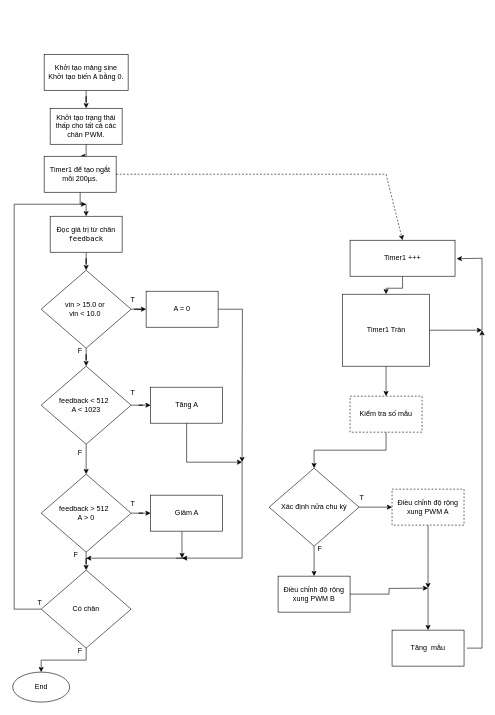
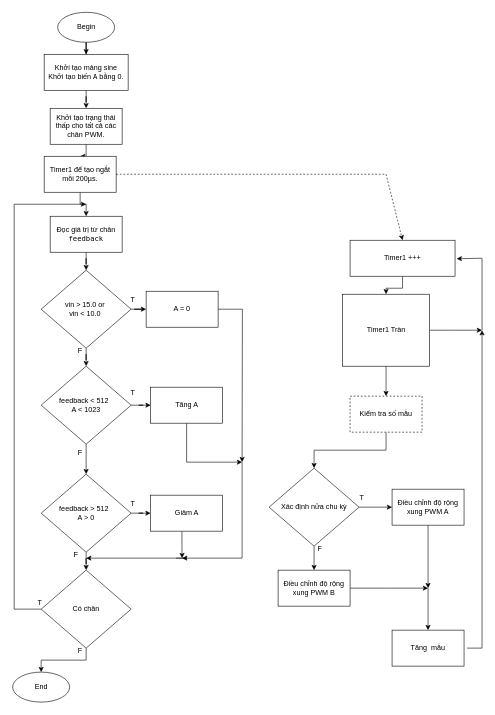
  <mxCell id="0" />
  <mxCell id="1" parent="0" />
+ <mxCell id="2" value="" style="edgeStyle=orthogonalEdgeStyle;rounded=0;orthogonalLoop=1;jettySize=auto;html=1;" parent="1" source="3" target="6" edge="1"><mxGeometry relative="1" as="geometry" /></mxCell>
+ <mxCell id="3" value="Begin" style="ellipse;whiteSpace=wrap;html=1;" parent="1" vertex="1"><mxGeometry x="95.5" y="20" width="95" height="50" as="geometry" /></mxCell>
  <mxCell id="4" value="End" style="ellipse;whiteSpace=wrap;html=1;" parent="1" vertex="1"><mxGeometry x="20.5" y="1120" width="95" height="50" as="geometry" /></mxCell>
  <mxCell id="5" value="" style="edgeStyle=orthogonalEdgeStyle;rounded=0;orthogonalLoop=1;jettySize=auto;html=1;" parent="1" source="6" target="8" edge="1"><mxGeometry relative="1" as="geometry" /></mxCell>
  <mxCell id="6" value="Khởi tạo mảng sine&lt;div&gt;&lt;span style=&quot;background-color: initial;&quot;&gt;Khởi tạo biến &lt;/span&gt;&lt;code style=&quot;background-color: initial;&quot; class=&quot;&quot;&gt;A&lt;/code&gt;&lt;span style=&quot;background-color: initial;&quot;&gt; bằng 0.&lt;/span&gt;&lt;/div&gt;" style="rounded=0;whiteSpace=wrap;html=1;" parent="1" vertex="1"><mxGeometry x="73" y="90" width="140" height="60" as="geometry" /></mxCell>
  <mxCell id="7" value="" style="edgeStyle=orthogonalEdgeStyle;rounded=0;orthogonalLoop=1;jettySize=auto;html=1;" parent="1" source="8" target="10" edge="1"><mxGeometry relative="1" as="geometry" /></mxCell>
  <mxCell id="8" value="Khởi tạo trạng thái thấp cho tất cả các chân PWM." style="rounded=0;whiteSpace=wrap;html=1;" parent="1" vertex="1"><mxGeometry x="83" y="180" width="120" height="60" as="geometry" /></mxCell>
  <mxCell id="9" value="" style="edgeStyle=orthogonalEdgeStyle;rounded=0;orthogonalLoop=1;jettySize=auto;html=1;" parent="1" source="10" target="12" edge="1"><mxGeometry relative="1" as="geometry" /></mxCell>
  <mxCell id="10" value="Timer1 để tạo ngắt mỗi 200µs." style="rounded=0;whiteSpace=wrap;html=1;" parent="1" vertex="1"><mxGeometry x="73" y="260" width="120" height="60" as="geometry" /></mxCell>
  <mxCell id="11" value="" style="edgeStyle=orthogonalEdgeStyle;rounded=0;orthogonalLoop=1;jettySize=auto;html=1;" parent="1" source="12" target="56" edge="1"><mxGeometry relative="1" as="geometry" /></mxCell>
  <mxCell id="12" value="Đọc giá trị từ chân &lt;code class=&quot;&quot;&gt;feedback&lt;/code&gt;" style="rounded=0;whiteSpace=wrap;html=1;" parent="1" vertex="1"><mxGeometry x="83" y="360" width="120" height="60" as="geometry" /></mxCell>
  <mxCell id="13" value="" style="edgeStyle=orthogonalEdgeStyle;rounded=0;orthogonalLoop=1;jettySize=auto;html=1;" parent="1" source="15" target="17" edge="1"><mxGeometry relative="1" as="geometry" /></mxCell>
  <mxCell id="14" value="" style="edgeStyle=orthogonalEdgeStyle;rounded=0;orthogonalLoop=1;jettySize=auto;html=1;" parent="1" source="15" target="20" edge="1"><mxGeometry relative="1" as="geometry" /></mxCell>
  <mxCell id="15" value="feedback &amp;lt; 512&amp;nbsp;&amp;nbsp;&lt;div&gt;A &amp;lt; 1023&lt;/div&gt;" style="rhombus;whiteSpace=wrap;html=1;" parent="1" vertex="1"><mxGeometry x="68" y="610" width="150" height="130" as="geometry" /></mxCell>
  <mxCell id="16" style="edgeStyle=orthogonalEdgeStyle;rounded=0;orthogonalLoop=1;jettySize=auto;html=1;exitX=0.5;exitY=1;exitDx=0;exitDy=0;" parent="1" source="17" edge="1"><mxGeometry relative="1" as="geometry"><mxPoint x="403" y="770" as="targetPoint" /><Array as="points"><mxPoint x="311" y="770" /><mxPoint x="311" y="820" /></Array></mxGeometry></mxCell>
  <mxCell id="17" value="Tăng A" style="rounded=0;whiteSpace=wrap;html=1;" parent="1" vertex="1"><mxGeometry x="250.5" y="645" width="120" height="60" as="geometry" /></mxCell>
  <mxCell id="18" value="" style="edgeStyle=orthogonalEdgeStyle;rounded=0;orthogonalLoop=1;jettySize=auto;html=1;" parent="1" source="20" target="22" edge="1"><mxGeometry relative="1" as="geometry" /></mxCell>
  <mxCell id="19" value="" style="edgeStyle=orthogonalEdgeStyle;rounded=0;orthogonalLoop=1;jettySize=auto;html=1;" parent="1" source="20" target="28" edge="1"><mxGeometry relative="1" as="geometry" /></mxCell>
  <mxCell id="20" value="feedback &amp;gt; 512&amp;nbsp;&amp;nbsp;&lt;div&gt;A &amp;gt; 0&lt;/div&gt;" style="rhombus;whiteSpace=wrap;html=1;" parent="1" vertex="1"><mxGeometry x="68" y="790" width="150" height="130" as="geometry" /></mxCell>
  <mxCell id="21" style="edgeStyle=orthogonalEdgeStyle;rounded=0;orthogonalLoop=1;jettySize=auto;html=1;exitX=0.435;exitY=1.005;exitDx=0;exitDy=0;exitPerimeter=0;" parent="1" source="22" edge="1"><mxGeometry relative="1" as="geometry"><mxPoint x="303" y="930" as="targetPoint" /></mxGeometry></mxCell>
  <mxCell id="22" value="Giảm A" style="rounded=0;whiteSpace=wrap;html=1;" parent="1" vertex="1"><mxGeometry x="250.5" y="825" width="120" height="60" as="geometry" /></mxCell>
  <mxCell id="23" value="T" style="text;html=1;align=center;verticalAlign=middle;whiteSpace=wrap;rounded=0;" parent="1" vertex="1"><mxGeometry x="190.5" y="640" width="60" height="30" as="geometry" /></mxCell>
  <mxCell id="24" value="T" style="text;html=1;align=center;verticalAlign=middle;whiteSpace=wrap;rounded=0;" parent="1" vertex="1"><mxGeometry x="190.5" y="825" width="60" height="30" as="geometry" /></mxCell>
  <mxCell id="25" value="F" style="text;html=1;align=center;verticalAlign=middle;whiteSpace=wrap;rounded=0;" parent="1" vertex="1"><mxGeometry x="95.5" y="910" width="60" height="30" as="geometry" /></mxCell>
  <mxCell id="26" value="" style="edgeStyle=orthogonalEdgeStyle;rounded=0;orthogonalLoop=1;jettySize=auto;html=1;entryX=0.5;entryY=0;entryDx=0;entryDy=0;" parent="1" source="28" edge="1" target="4"><mxGeometry relative="1" as="geometry"><mxPoint x="143" y="1110" as="targetPoint" /></mxGeometry></mxCell>
  <mxCell id="27" style="edgeStyle=orthogonalEdgeStyle;rounded=0;orthogonalLoop=1;jettySize=auto;html=1;exitX=0;exitY=0.5;exitDx=0;exitDy=0;" parent="1" source="28" edge="1"><mxGeometry relative="1" as="geometry"><mxPoint x="143" y="340" as="targetPoint" /><Array as="points"><mxPoint x="23" y="1015" /><mxPoint x="23" y="340" /></Array></mxGeometry></mxCell>
  <mxCell id="28" value="Có chân" style="rhombus;whiteSpace=wrap;html=1;" parent="1" vertex="1"><mxGeometry x="68" y="950" width="150" height="130" as="geometry" /></mxCell>
  <mxCell id="29" value="T" style="text;html=1;align=center;verticalAlign=middle;whiteSpace=wrap;rounded=0;" parent="1" vertex="1"><mxGeometry x="35.5" y="990" width="60" height="30" as="geometry" /></mxCell>
  <mxCell id="30" value="F" style="text;html=1;align=center;verticalAlign=middle;whiteSpace=wrap;rounded=0;" parent="1" vertex="1"><mxGeometry x="103" y="1070" width="60" height="30" as="geometry" /></mxCell>
  <mxCell id="31" style="edgeStyle=orthogonalEdgeStyle;rounded=0;orthogonalLoop=1;jettySize=auto;html=1;" parent="1" edge="1"><mxGeometry relative="1" as="geometry"><mxPoint x="143" y="930" as="targetPoint" /><mxPoint x="293" y="930" as="sourcePoint" /><Array as="points"><mxPoint x="311" y="930" /></Array></mxGeometry></mxCell>
  <mxCell id="32" value="" style="endArrow=classic;html=1;rounded=0;dashed=1;exitX=1;exitY=0.5;exitDx=0;exitDy=0;entryX=0.5;entryY=0;entryDx=0;entryDy=0;" parent="1" source="10" edge="1" target="34"><mxGeometry width="50" height="50" relative="1" as="geometry"><mxPoint x="523" y="330" as="sourcePoint" /><mxPoint x="523" y="400" as="targetPoint" /><Array as="points"><mxPoint x="643" y="290" /></Array></mxGeometry></mxCell>
  <mxCell id="33" value="" style="edgeStyle=orthogonalEdgeStyle;rounded=0;orthogonalLoop=1;jettySize=auto;html=1;" parent="1" source="34" target="37" edge="1"><mxGeometry relative="1" as="geometry" /></mxCell>
  <mxCell id="34" value="Timer1 +++" style="rounded=0;whiteSpace=wrap;html=1;" parent="1" vertex="1"><mxGeometry x="583" y="400" width="175" height="60" as="geometry" /></mxCell>
  <mxCell id="35" value="" style="edgeStyle=orthogonalEdgeStyle;rounded=0;orthogonalLoop=1;jettySize=auto;html=1;" parent="1" source="37" target="39" edge="1"><mxGeometry relative="1" as="geometry" /></mxCell>
  <mxCell id="36" style="edgeStyle=orthogonalEdgeStyle;rounded=0;orthogonalLoop=1;jettySize=auto;html=1;" parent="1" source="37" edge="1"><mxGeometry relative="1" as="geometry"><mxPoint x="803" y="550" as="targetPoint" /></mxGeometry></mxCell>
  <mxCell id="37" value="Timer1 Tràn" style="whiteSpace=wrap;html=1;rounded=0;" parent="1" vertex="1"><mxGeometry x="570.5" y="490" width="145" height="120" as="geometry" /></mxCell>
  <mxCell id="38" value="" style="edgeStyle=orthogonalEdgeStyle;rounded=0;orthogonalLoop=1;jettySize=auto;html=1;" parent="1" source="39" target="42" edge="1"><mxGeometry relative="1" as="geometry" /></mxCell>
  <mxCell id="39" value="Kiểm tra số mẫu" style="whiteSpace=wrap;html=1;dashed=1;" parent="1" vertex="1"><mxGeometry x="583" y="660" width="120" height="60" as="geometry" /></mxCell>
  <mxCell id="40" value="" style="edgeStyle=orthogonalEdgeStyle;rounded=0;orthogonalLoop=1;jettySize=auto;html=1;" parent="1" source="42" target="44" edge="1"><mxGeometry relative="1" as="geometry" /></mxCell>
  <mxCell id="41" value="" style="edgeStyle=orthogonalEdgeStyle;rounded=0;orthogonalLoop=1;jettySize=auto;html=1;" parent="1" source="42" target="46" edge="1"><mxGeometry relative="1" as="geometry" /></mxCell>
  <mxCell id="42" value="Xác định nửa chu kỳ" style="rhombus;whiteSpace=wrap;html=1;" parent="1" vertex="1"><mxGeometry x="448" y="780" width="150" height="130" as="geometry" /></mxCell>
  <mxCell id="43" style="edgeStyle=orthogonalEdgeStyle;rounded=0;orthogonalLoop=1;jettySize=auto;html=1;" parent="1" source="44" edge="1"><mxGeometry relative="1" as="geometry"><mxPoint x="713" y="980" as="targetPoint" /></mxGeometry></mxCell>
- <mxCell id="44" value="Điều chỉnh độ rộng xung PWM B" style="rounded=0;whiteSpace=wrap;html=1;" parent="1" vertex="1"><mxGeometry x="463" y="960" width="120" height="60" as="geometry" /></mxCell>
+ <mxCell id="44" value="Điều chỉnh độ rộng xung PWM B" style="rounded=0;whiteSpace=wrap;html=1;" parent="1" vertex="1"><mxGeometry x="463" y="950" width="120" height="60" as="geometry" /></mxCell>
  <mxCell id="45" style="edgeStyle=orthogonalEdgeStyle;rounded=0;orthogonalLoop=1;jettySize=auto;html=1;" parent="1" source="46" edge="1"><mxGeometry relative="1" as="geometry"><mxPoint x="713" y="980" as="targetPoint" /></mxGeometry></mxCell>
- <mxCell id="46" value="Điều chỉnh độ rộng xung PWM A" style="rounded=0;whiteSpace=wrap;html=1;dashed=1;" parent="1" vertex="1"><mxGeometry x="653" y="815" width="120" height="60" as="geometry" /></mxCell>
+ <mxCell id="46" value="Điều chỉnh độ rộng xung PWM A" style="rounded=0;whiteSpace=wrap;html=1;" parent="1" vertex="1"><mxGeometry x="653" y="815" width="120" height="60" as="geometry" /></mxCell>
  <mxCell id="47" style="edgeStyle=orthogonalEdgeStyle;rounded=0;orthogonalLoop=1;jettySize=auto;html=1;exitX=1;exitY=0.5;exitDx=0;exitDy=0;" parent="1" edge="1"><mxGeometry relative="1" as="geometry"><mxPoint x="803" y="550" as="targetPoint" /><mxPoint x="778" y="1080" as="sourcePoint" /><Array as="points"><mxPoint x="803" y="1080" /><mxPoint x="803" y="550" /></Array></mxGeometry></mxCell>
  <mxCell id="48" value="Tăng&amp;nbsp;&amp;nbsp;mẫu" style="rounded=0;whiteSpace=wrap;html=1;" parent="1" vertex="1"><mxGeometry x="653" y="1050" width="120" height="60" as="geometry" /></mxCell>
  <mxCell id="49" value="" style="endArrow=classic;html=1;rounded=0;entryX=0.5;entryY=0;entryDx=0;entryDy=0;" parent="1" target="48" edge="1"><mxGeometry width="50" height="50" relative="1" as="geometry"><mxPoint x="713" y="980" as="sourcePoint" /><mxPoint x="793" y="940" as="targetPoint" /></mxGeometry></mxCell>
  <mxCell id="50" value="" style="endArrow=classic;html=1;rounded=0;entryX=1.016;entryY=0.514;entryDx=0;entryDy=0;entryPerimeter=0;" parent="1" target="34" edge="1"><mxGeometry width="50" height="50" relative="1" as="geometry"><mxPoint x="803" y="550" as="sourcePoint" /><mxPoint x="795.5" y="500" as="targetPoint" /><Array as="points"><mxPoint x="803" y="430" /></Array></mxGeometry></mxCell>
  <mxCell id="51" value="T" style="text;html=1;align=center;verticalAlign=middle;whiteSpace=wrap;rounded=0;" parent="1" vertex="1"><mxGeometry x="573" y="815" width="60" height="30" as="geometry" /></mxCell>
  <mxCell id="52" value="F" style="text;html=1;align=center;verticalAlign=middle;whiteSpace=wrap;rounded=0;" parent="1" vertex="1"><mxGeometry x="503" y="900" width="60" height="30" as="geometry" /></mxCell>
  <mxCell id="53" value="F" style="text;html=1;align=center;verticalAlign=middle;whiteSpace=wrap;rounded=0;" parent="1" vertex="1"><mxGeometry x="103" y="740" width="60" height="30" as="geometry" /></mxCell>
  <mxCell id="54" value="" style="edgeStyle=orthogonalEdgeStyle;rounded=0;orthogonalLoop=1;jettySize=auto;html=1;" parent="1" source="56" target="15" edge="1"><mxGeometry relative="1" as="geometry" /></mxCell>
  <mxCell id="55" value="" style="edgeStyle=orthogonalEdgeStyle;rounded=0;orthogonalLoop=1;jettySize=auto;html=1;" parent="1" source="56" target="59" edge="1"><mxGeometry relative="1" as="geometry" /></mxCell>
  <mxCell id="56" value="vin &amp;gt; 15.0 or&amp;nbsp;&lt;div&gt;vin &amp;lt; 10.0&amp;nbsp;&lt;br&gt;&lt;/div&gt;" style="rhombus;whiteSpace=wrap;html=1;" parent="1" vertex="1"><mxGeometry x="68" y="450" width="150" height="130" as="geometry" /></mxCell>
  <mxCell id="57" value="" style="edgeStyle=orthogonalEdgeStyle;rounded=0;orthogonalLoop=1;jettySize=auto;html=1;" parent="1" edge="1"><mxGeometry relative="1" as="geometry"><mxPoint x="303" y="930" as="targetPoint" /><Array as="points"><mxPoint x="403" y="930" /></Array><mxPoint x="403" y="770" as="sourcePoint" /></mxGeometry></mxCell>
  <mxCell id="58" style="edgeStyle=orthogonalEdgeStyle;rounded=0;orthogonalLoop=1;jettySize=auto;html=1;" edge="1" parent="1" source="59"><mxGeometry relative="1" as="geometry"><mxPoint x="403" y="770" as="targetPoint" /></mxGeometry></mxCell>
  <mxCell id="59" value="&lt;div&gt;A = 0&lt;/div&gt;" style="rounded=0;whiteSpace=wrap;html=1;" parent="1" vertex="1"><mxGeometry x="243" y="485" width="120" height="60" as="geometry" /></mxCell>
  <mxCell id="60" value="T" style="text;html=1;align=center;verticalAlign=middle;whiteSpace=wrap;rounded=0;" vertex="1" parent="1"><mxGeometry x="190.5" y="485" width="60" height="30" as="geometry" /></mxCell>
  <mxCell id="61" value="F" style="text;html=1;align=center;verticalAlign=middle;whiteSpace=wrap;rounded=0;" vertex="1" parent="1"><mxGeometry x="103" y="570" width="60" height="30" as="geometry" /></mxCell>
